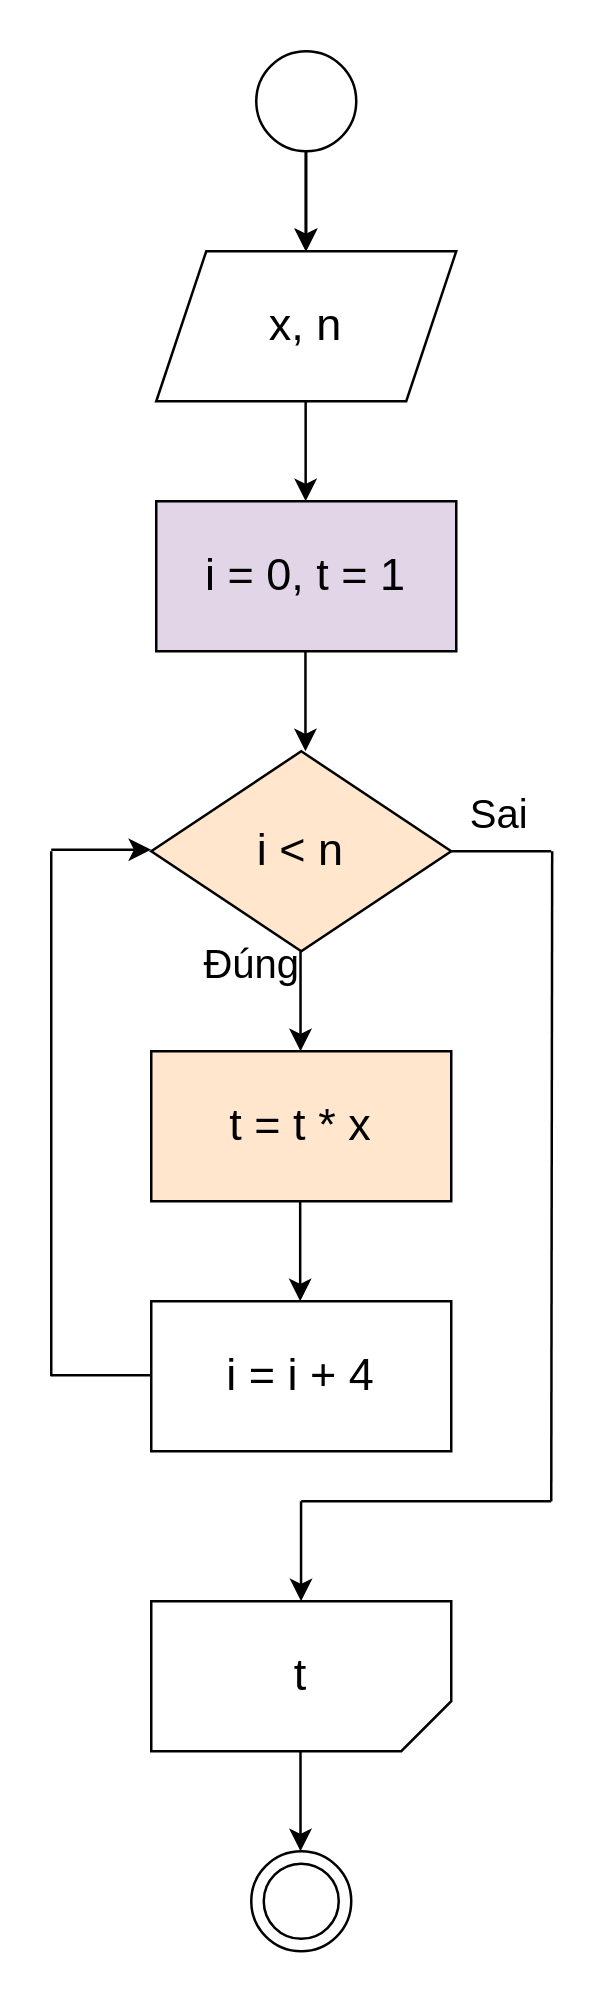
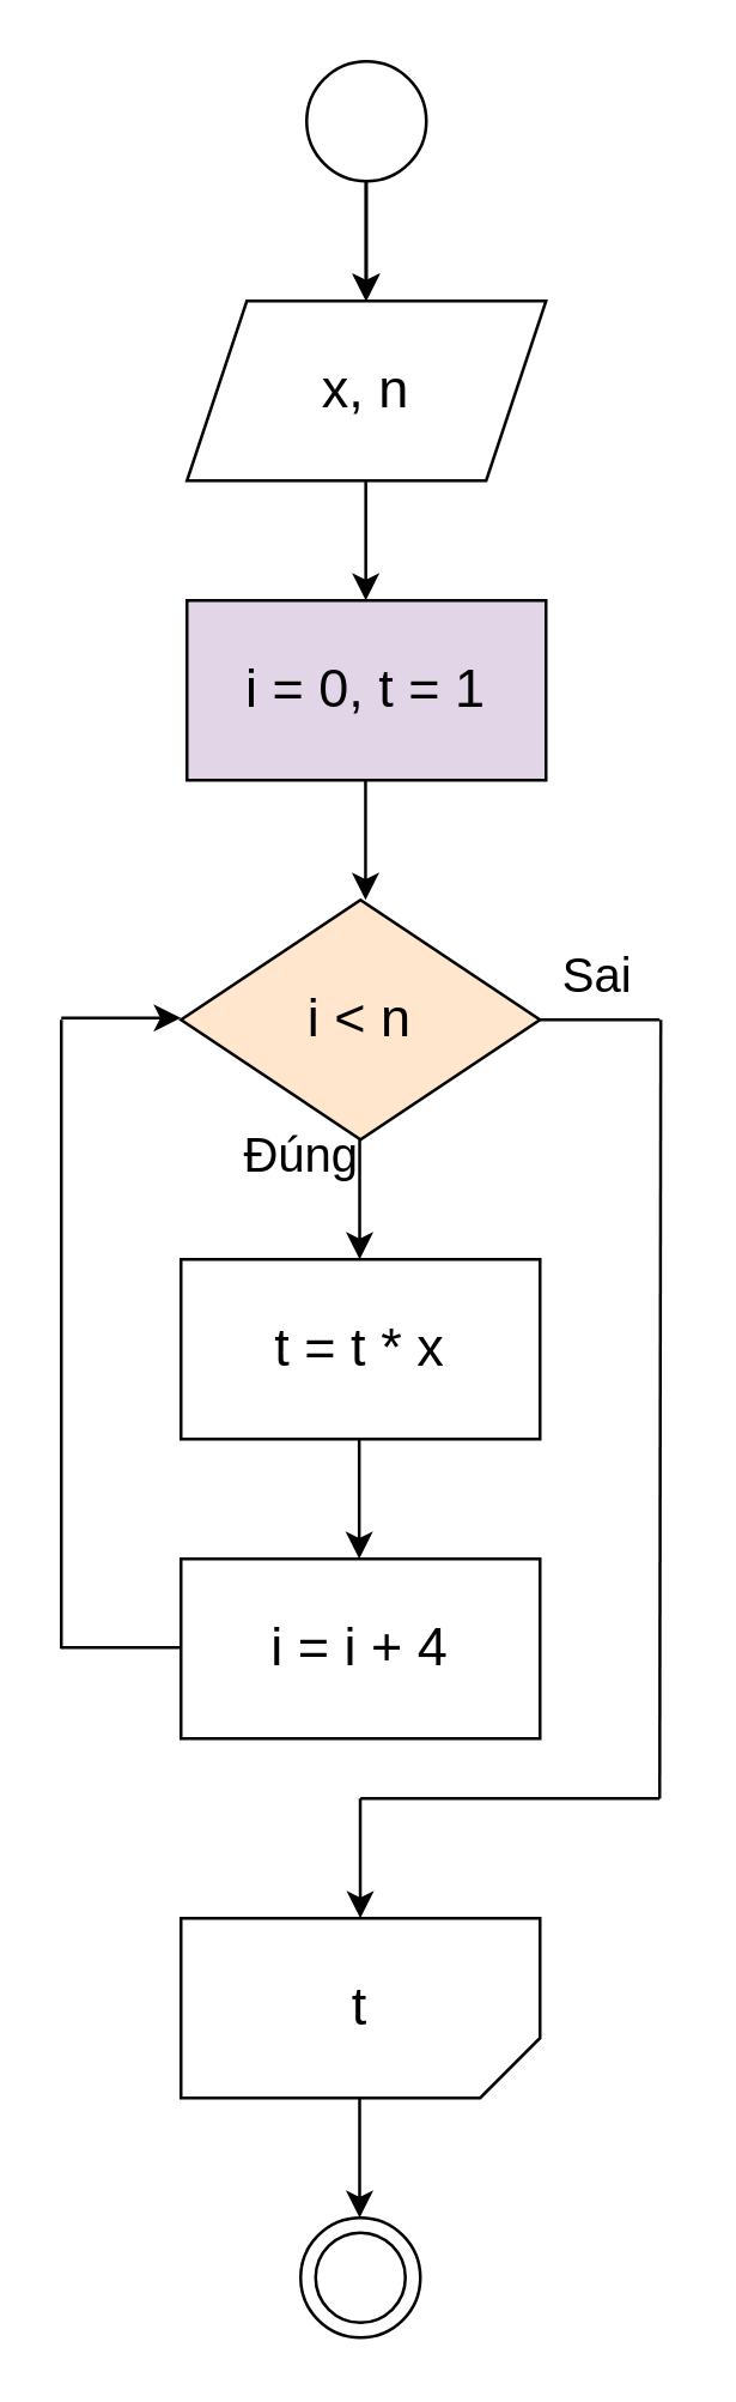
  <mxCell id="0" />
  <mxCell id="1" parent="0" />
  <mxCell id="2" value="" style="edgeStyle=orthogonalEdgeStyle;rounded=0;orthogonalLoop=1;jettySize=auto;html=1;" parent="1" source="3" target="4" edge="1"><mxGeometry relative="1" as="geometry" /></mxCell>
  <mxCell id="3" value="" style="ellipse;whiteSpace=wrap;html=1;aspect=fixed;" parent="1" vertex="1"><mxGeometry x="102" y="20" width="40" height="40" as="geometry" /></mxCell>
  <mxCell id="4" value="&lt;font style=&quot;font-size: 18px;&quot;&gt;x, n&lt;/font&gt;" style="shape=parallelogram;perimeter=parallelogramPerimeter;whiteSpace=wrap;html=1;fixedSize=1;" parent="1" vertex="1"><mxGeometry x="62" y="100" width="120" height="60" as="geometry" /></mxCell>
  <mxCell id="5" value="" style="endArrow=classic;html=1;rounded=0;" parent="1" edge="1"><mxGeometry width="50" height="50" relative="1" as="geometry"><mxPoint x="121.76" y="60" as="sourcePoint" /><mxPoint x="121.76" y="100" as="targetPoint" /></mxGeometry></mxCell>
  <mxCell id="6" value="&lt;span style=&quot;font-size: 18px;&quot;&gt;i &amp;lt; n&lt;/span&gt;" style="rhombus;whiteSpace=wrap;html=1;fillColor=#ffe6cc;" parent="1" vertex="1"><mxGeometry x="60" y="300" width="120" height="80" as="geometry" /></mxCell>
  <mxCell id="7" value="" style="endArrow=classic;html=1;rounded=0;" parent="1" edge="1"><mxGeometry width="50" height="50" relative="1" as="geometry"><mxPoint x="119.71" y="380" as="sourcePoint" /><mxPoint x="119.71" y="420" as="targetPoint" /></mxGeometry></mxCell>
  <mxCell id="8" value="&lt;font size=&quot;3&quot;&gt;Sai&lt;/font&gt;" style="text;html=1;align=center;verticalAlign=middle;resizable=0;points=[];autosize=1;strokeColor=none;fillColor=none;" parent="1" vertex="1"><mxGeometry x="174" y="310" width="50" height="30" as="geometry" /></mxCell>
  <mxCell id="9" value="&lt;font size=&quot;3&quot;&gt;Đúng&lt;br&gt;&lt;/font&gt;" style="text;html=1;align=center;verticalAlign=middle;resizable=0;points=[];autosize=1;strokeColor=none;fillColor=none;" parent="1" vertex="1"><mxGeometry x="70" y="370" width="60" height="30" as="geometry" /></mxCell>
  <mxCell id="10" value="" style="ellipse;whiteSpace=wrap;html=1;aspect=fixed;" parent="1" vertex="1"><mxGeometry x="100" y="740" width="40" height="40" as="geometry" /></mxCell>
  <mxCell id="11" value="" style="ellipse;whiteSpace=wrap;html=1;aspect=fixed;" parent="1" vertex="1"><mxGeometry x="105" y="745" width="30" height="30" as="geometry" /></mxCell>
  <mxCell id="12" value="&lt;font style=&quot;font-size: 18px;&quot;&gt;t&lt;br&gt;&lt;/font&gt;" style="shape=card;whiteSpace=wrap;html=1;flipH=1;flipV=1;size=20;" parent="1" vertex="1"><mxGeometry x="60" y="640" width="120" height="60" as="geometry" /></mxCell>
  <mxCell id="13" value="" style="endArrow=none;html=1;rounded=0;" parent="1" edge="1"><mxGeometry width="50" height="50" relative="1" as="geometry"><mxPoint x="20" y="549.57" as="sourcePoint" /><mxPoint x="60" y="549.57" as="targetPoint" /></mxGeometry></mxCell>
  <mxCell id="14" value="" style="endArrow=none;html=1;rounded=0;" parent="1" edge="1"><mxGeometry width="50" height="50" relative="1" as="geometry"><mxPoint x="20" y="340" as="sourcePoint" /><mxPoint x="20" y="550" as="targetPoint" /></mxGeometry></mxCell>
  <mxCell id="15" value="&lt;font style=&quot;font-size: 18px;&quot;&gt;i = 0, t = 1&lt;/font&gt;" style="rounded=0;whiteSpace=wrap;html=1;fillColor=#e1d5e7;" parent="1" vertex="1"><mxGeometry x="62" y="200" width="120" height="60" as="geometry" /></mxCell>
  <mxCell id="16" value="" style="endArrow=classic;html=1;rounded=0;" parent="1" edge="1"><mxGeometry width="50" height="50" relative="1" as="geometry"><mxPoint x="121.76" y="160" as="sourcePoint" /><mxPoint x="121.76" y="200" as="targetPoint" /></mxGeometry></mxCell>
  <mxCell id="17" value="" style="endArrow=classic;html=1;rounded=0;" parent="1" edge="1"><mxGeometry width="50" height="50" relative="1" as="geometry"><mxPoint x="121.68" y="260" as="sourcePoint" /><mxPoint x="121.68" y="300" as="targetPoint" /></mxGeometry></mxCell>
- <mxCell id="18" value="&lt;font style=&quot;font-size: 18px;&quot;&gt;t = t * x&lt;/font&gt;" style="rounded=0;whiteSpace=wrap;html=1;fillColor=#ffe6cc;" parent="1" vertex="1"><mxGeometry x="60" y="420" width="120" height="60" as="geometry" /></mxCell>
+ <mxCell id="18" value="&lt;font style=&quot;font-size: 18px;&quot;&gt;t = t * x&lt;/font&gt;" style="rounded=0;whiteSpace=wrap;html=1;" parent="1" vertex="1"><mxGeometry x="60" y="420" width="120" height="60" as="geometry" /></mxCell>
  <mxCell id="19" value="" style="endArrow=classic;html=1;rounded=0;" parent="1" edge="1"><mxGeometry width="50" height="50" relative="1" as="geometry"><mxPoint x="20" y="339.38" as="sourcePoint" /><mxPoint x="60" y="339.38" as="targetPoint" /></mxGeometry></mxCell>
  <mxCell id="20" value="" style="endArrow=none;html=1;rounded=0;" parent="1" edge="1"><mxGeometry width="50" height="50" relative="1" as="geometry"><mxPoint x="220" y="600" as="sourcePoint" /><mxPoint x="220.37" y="340" as="targetPoint" /></mxGeometry></mxCell>
  <mxCell id="21" value="" style="endArrow=none;html=1;rounded=0;" parent="1" edge="1"><mxGeometry width="50" height="50" relative="1" as="geometry"><mxPoint x="120" y="600" as="sourcePoint" /><mxPoint x="220" y="600" as="targetPoint" /></mxGeometry></mxCell>
  <mxCell id="22" value="" style="endArrow=none;html=1;rounded=0;" parent="1" edge="1"><mxGeometry width="50" height="50" relative="1" as="geometry"><mxPoint x="180" y="340" as="sourcePoint" /><mxPoint x="220" y="340" as="targetPoint" /></mxGeometry></mxCell>
  <mxCell id="23" value="" style="endArrow=classic;html=1;rounded=0;" parent="1" edge="1"><mxGeometry width="50" height="50" relative="1" as="geometry"><mxPoint x="119.92" y="600" as="sourcePoint" /><mxPoint x="119.92" y="640" as="targetPoint" /></mxGeometry></mxCell>
  <mxCell id="24" value="" style="endArrow=classic;html=1;rounded=0;" parent="1" edge="1"><mxGeometry width="50" height="50" relative="1" as="geometry"><mxPoint x="119.7" y="700" as="sourcePoint" /><mxPoint x="119.7" y="740" as="targetPoint" /></mxGeometry></mxCell>
  <mxCell id="25" value="" style="endArrow=classic;html=1;rounded=0;" parent="1" edge="1"><mxGeometry width="50" height="50" relative="1" as="geometry"><mxPoint x="119.57" y="480" as="sourcePoint" /><mxPoint x="119.57" y="520" as="targetPoint" /></mxGeometry></mxCell>
  <mxCell id="26" value="&lt;font style=&quot;font-size: 18px;&quot;&gt;i = i + 4&lt;/font&gt;" style="rounded=0;whiteSpace=wrap;html=1;" parent="1" vertex="1"><mxGeometry x="60" y="520" width="120" height="60" as="geometry" /></mxCell>
